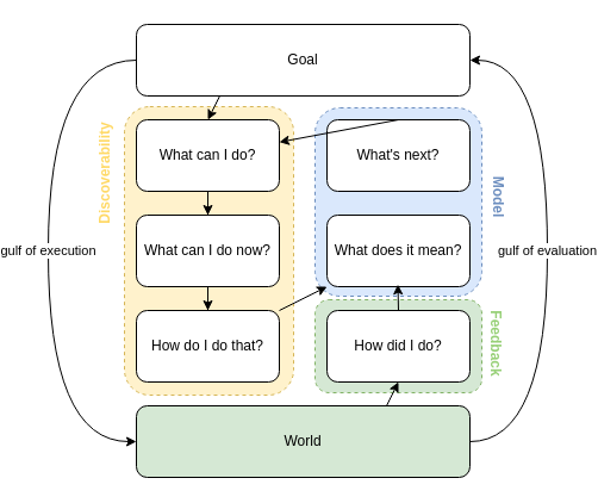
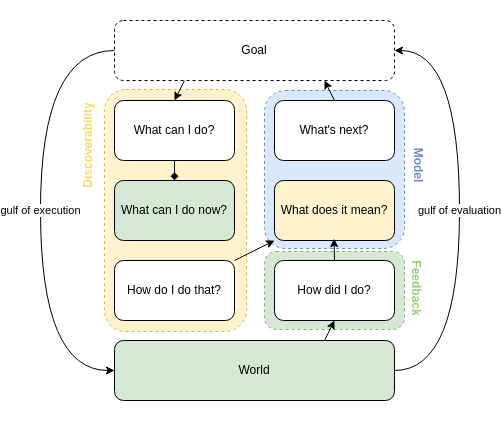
  <mxCell id="0" />
  <mxCell id="1" parent="0" />
  <mxCell id="2" value="" style="rounded=1;whiteSpace=wrap;html=1;fillColor=#dae8fc;strokeColor=#6c8ebf;dashed=1;" vertex="1" parent="1"><mxGeometry x="244" y="90" width="140" height="158" as="geometry" /></mxCell>
  <mxCell id="3" value="How did I do?" style="rounded=1;whiteSpace=wrap;html=1;fillColor=#d5e8d4;strokeColor=#82b366;dashed=1;" vertex="1" parent="1"><mxGeometry x="244" y="251" width="140" height="78" as="geometry" /></mxCell>
  <mxCell id="4" value="How did I do?" style="rounded=1;whiteSpace=wrap;html=1;fillColor=#fff2cc;strokeColor=#d6b656;dashed=1;" vertex="1" parent="1"><mxGeometry x="84" y="89" width="142" height="242" as="geometry" /></mxCell>
  <mxCell id="5" style="rounded=0;orthogonalLoop=1;jettySize=auto;html=1;exitX=0.25;exitY=1;exitDx=0;exitDy=0;entryX=0.5;entryY=0;entryDx=0;entryDy=0;" edge="1" parent="1" source="7" target="9"><mxGeometry relative="1" as="geometry" /></mxCell>
  <mxCell id="6" value="gulf of execution" style="edgeStyle=orthogonalEdgeStyle;rounded=0;orthogonalLoop=1;jettySize=auto;html=1;exitX=0;exitY=0.5;exitDx=0;exitDy=0;entryX=0;entryY=0.5;entryDx=0;entryDy=0;curved=1;" edge="1" parent="1" source="7" target="16"><mxGeometry relative="1" as="geometry"><Array as="points"><mxPoint x="20" y="50" /><mxPoint x="20" y="370" /></Array></mxGeometry></mxCell>
- <mxCell id="7" value="Goal" style="rounded=1;whiteSpace=wrap;html=1;" vertex="1" parent="1"><mxGeometry x="94" y="20" width="280" height="60" as="geometry" /></mxCell>
- <mxCell id="8" style="edgeStyle=orthogonalEdgeStyle;rounded=0;orthogonalLoop=1;jettySize=auto;html=1;entryX=0.5;entryY=0;entryDx=0;entryDy=0;" edge="1" parent="1" source="9" target="11"><mxGeometry relative="1" as="geometry" /></mxCell>
+ <mxCell id="7" value="Goal" style="rounded=1;whiteSpace=wrap;html=1;dashed=1;" vertex="1" parent="1"><mxGeometry x="94" y="20" width="280" height="60" as="geometry" /></mxCell>
+ <mxCell id="8" style="edgeStyle=orthogonalEdgeStyle;rounded=0;orthogonalLoop=1;jettySize=auto;html=1;entryX=0.5;entryY=0;entryDx=0;entryDy=0;endArrow=diamond;" edge="1" parent="1" source="9" target="11"><mxGeometry relative="1" as="geometry" /></mxCell>
  <mxCell id="9" value="What can I do?" style="rounded=1;whiteSpace=wrap;html=1;" vertex="1" parent="1"><mxGeometry x="94" y="100" width="120" height="60" as="geometry" /></mxCell>
- <mxCell id="10" style="edgeStyle=orthogonalEdgeStyle;rounded=0;orthogonalLoop=1;jettySize=auto;html=1;entryX=0.5;entryY=0;entryDx=0;entryDy=0;" edge="1" parent="1" source="11" target="13"><mxGeometry relative="1" as="geometry" /></mxCell>
- <mxCell id="11" value="What can I do now?" style="rounded=1;whiteSpace=wrap;html=1;" vertex="1" parent="1"><mxGeometry x="94" y="180" width="120" height="60" as="geometry" /></mxCell>
+ <mxCell id="11" value="What can I do now?" style="rounded=1;whiteSpace=wrap;html=1;fillColor=#d5e8d4;" vertex="1" parent="1"><mxGeometry x="94" y="180" width="120" height="60" as="geometry" /></mxCell>
  <mxCell id="12" style="rounded=0;orthogonalLoop=1;jettySize=auto;html=1;" edge="1" parent="1" source="13" target="18"><mxGeometry relative="1" as="geometry" /></mxCell>
  <mxCell id="13" value="How do I do that?" style="rounded=1;whiteSpace=wrap;html=1;" vertex="1" parent="1"><mxGeometry x="94" y="260" width="120" height="60" as="geometry" /></mxCell>
  <mxCell id="14" style="rounded=0;orthogonalLoop=1;jettySize=auto;html=1;exitX=0.75;exitY=0;exitDx=0;exitDy=0;entryX=0.5;entryY=1;entryDx=0;entryDy=0;" edge="1" parent="1" source="16" target="19"><mxGeometry relative="1" as="geometry" /></mxCell>
  <mxCell id="15" value="gulf of evaluation" style="edgeStyle=orthogonalEdgeStyle;rounded=0;orthogonalLoop=1;jettySize=auto;html=1;exitX=1;exitY=0.5;exitDx=0;exitDy=0;entryX=1;entryY=0.5;entryDx=0;entryDy=0;curved=1;" edge="1" parent="1" source="16" target="7"><mxGeometry relative="1" as="geometry"><Array as="points"><mxPoint x="439" y="370" /><mxPoint x="439" y="50" /></Array><mxPoint as="offset" /></mxGeometry></mxCell>
  <mxCell id="16" value="World" style="rounded=1;whiteSpace=wrap;html=1;fillColor=#d5e8d4;" vertex="1" parent="1"><mxGeometry x="94" y="340" width="280" height="60" as="geometry" /></mxCell>
  <mxCell id="17" value="&lt;div&gt;What's next?&lt;/div&gt;" style="rounded=1;whiteSpace=wrap;html=1;" vertex="1" parent="1"><mxGeometry x="254" y="100" width="120" height="60" as="geometry" /></mxCell>
- <mxCell id="18" value="What does it mean?" style="rounded=1;whiteSpace=wrap;html=1;" vertex="1" parent="1"><mxGeometry x="254" y="180" width="120" height="60" as="geometry" /></mxCell>
+ <mxCell id="18" value="What does it mean?" style="rounded=1;whiteSpace=wrap;html=1;fillColor=#fff2cc;" vertex="1" parent="1"><mxGeometry x="254" y="180" width="120" height="60" as="geometry" /></mxCell>
  <mxCell id="19" value="How did I do?" style="rounded=1;whiteSpace=wrap;html=1;" vertex="1" parent="1"><mxGeometry x="254" y="260" width="120" height="60" as="geometry" /></mxCell>
  <mxCell id="20" style="edgeStyle=orthogonalEdgeStyle;rounded=0;orthogonalLoop=1;jettySize=auto;html=1;exitX=0.5;exitY=0;exitDx=0;exitDy=0;entryX=0.496;entryY=0.969;entryDx=0;entryDy=0;entryPerimeter=0;" edge="1" parent="1" source="19" target="18"><mxGeometry relative="1" as="geometry" /></mxCell>
- <mxCell id="21" style="rounded=0;orthogonalLoop=1;jettySize=auto;html=1;exitX=0.5;exitY=0;exitDx=0;exitDy=0;" edge="1" parent="1" source="17" target="9"><mxGeometry relative="1" as="geometry" /></mxCell>
+ <mxCell id="21" style="rounded=0;orthogonalLoop=1;jettySize=auto;html=1;exitX=0.5;exitY=0;exitDx=0;exitDy=0;entryX=0.75;entryY=1;entryDx=0;entryDy=0;" edge="1" parent="1" source="17" target="7"><mxGeometry relative="1" as="geometry" /></mxCell>
  <mxCell id="22" value="Discoverability" style="text;html=1;align=center;verticalAlign=middle;whiteSpace=wrap;rounded=0;fontColor=#FFD966;fontStyle=1;labelBackgroundColor=none;labelBorderColor=none;textShadow=0;rotation=-90;" vertex="1" parent="1"><mxGeometry x="38" y="130" width="60" height="30" as="geometry" /></mxCell>
  <mxCell id="23" value="Model" style="text;html=1;align=center;verticalAlign=middle;whiteSpace=wrap;rounded=0;fontColor=#6C8EBF;fontStyle=1;labelBackgroundColor=none;labelBorderColor=none;textShadow=0;rotation=90;" vertex="1" parent="1"><mxGeometry x="368" y="150" width="60" height="30" as="geometry" /></mxCell>
  <mxCell id="24" value="&lt;font color=&quot;#97d077&quot;&gt;Feedback&lt;/font&gt;" style="text;html=1;align=center;verticalAlign=middle;whiteSpace=wrap;rounded=0;fontColor=#6C8EBF;fontStyle=1;labelBackgroundColor=none;labelBorderColor=none;textShadow=0;rotation=90;" vertex="1" parent="1"><mxGeometry x="366" y="273" width="60" height="30" as="geometry" /></mxCell>
